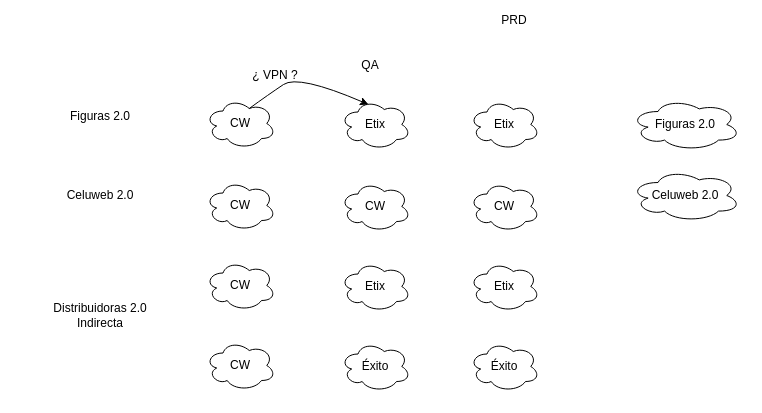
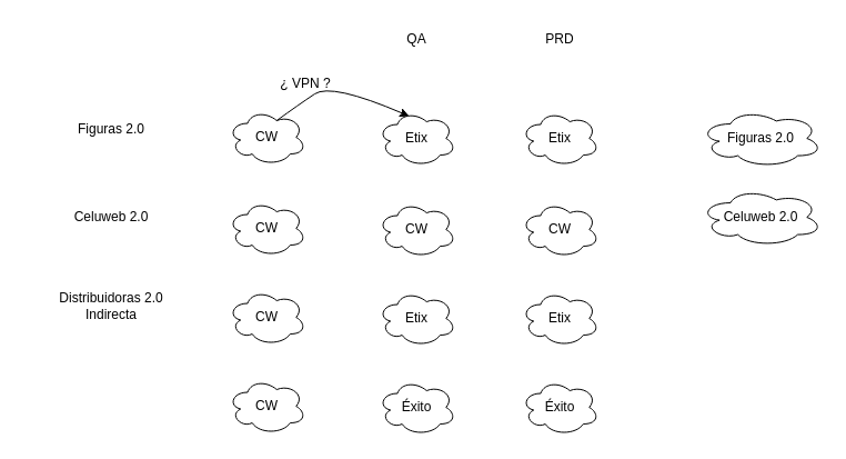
  <mxCell id="0" />
  <mxCell id="1" parent="0" />
  <mxCell id="2" value="Figuras 2.0" style="text;html=1;strokeColor=none;fillColor=none;align=center;verticalAlign=middle;whiteSpace=wrap;rounded=0;" parent="1" vertex="1"><mxGeometry x="20" y="101" width="160" height="30" as="geometry" /></mxCell>
  <mxCell id="3" value="Celuweb 2.0" style="text;html=1;strokeColor=none;fillColor=none;align=center;verticalAlign=middle;whiteSpace=wrap;rounded=0;" parent="1" vertex="1"><mxGeometry x="20" y="180" width="160" height="30" as="geometry" /></mxCell>
- <mxCell id="4" value="Distribuidoras 2.0&lt;br&gt;Indirecta" style="text;html=1;strokeColor=none;fillColor=none;align=center;verticalAlign=middle;whiteSpace=wrap;rounded=0;" parent="1" vertex="1"><mxGeometry x="20" y="300" width="160" height="30" as="geometry" /></mxCell>
+ <mxCell id="4" value="Distribuidoras 2.0&lt;br&gt;Indirecta" style="text;html=1;strokeColor=none;fillColor=none;align=center;verticalAlign=middle;whiteSpace=wrap;rounded=0;" parent="1" vertex="1"><mxGeometry x="20" y="260" width="160" height="30" as="geometry" /></mxCell>
  <mxCell id="5" value="CW" style="ellipse;shape=cloud;whiteSpace=wrap;html=1;" parent="1" vertex="1"><mxGeometry x="205" y="98" width="70" height="50" as="geometry" /></mxCell>
- <mxCell id="6" value="QA" style="text;html=1;strokeColor=none;fillColor=none;align=center;verticalAlign=middle;whiteSpace=wrap;rounded=0;" parent="1" vertex="1"><mxGeometry x="335" y="50" width="70" height="30" as="geometry" /></mxCell>
- <mxCell id="7" value="PRD" style="text;html=1;strokeColor=none;fillColor=none;align=center;verticalAlign=middle;whiteSpace=wrap;rounded=0;" parent="1" vertex="1"><mxGeometry x="479" y="5" width="70" height="30" as="geometry" /></mxCell>
+ <mxCell id="6" value="QA" style="text;html=1;strokeColor=none;fillColor=none;align=center;verticalAlign=middle;whiteSpace=wrap;rounded=0;" parent="1" vertex="1"><mxGeometry x="340" y="20" width="70" height="30" as="geometry" /></mxCell>
+ <mxCell id="7" value="PRD" style="text;html=1;strokeColor=none;fillColor=none;align=center;verticalAlign=middle;whiteSpace=wrap;rounded=0;" parent="1" vertex="1"><mxGeometry x="469" y="20" width="70" height="30" as="geometry" /></mxCell>
  <mxCell id="8" value="Etix" style="ellipse;shape=cloud;whiteSpace=wrap;html=1;" parent="1" vertex="1"><mxGeometry x="340" y="99" width="70" height="50" as="geometry" /></mxCell>
  <mxCell id="9" value="Etix" style="ellipse;shape=cloud;whiteSpace=wrap;html=1;" parent="1" vertex="1"><mxGeometry x="469" y="99" width="70" height="50" as="geometry" /></mxCell>
  <mxCell id="10" value="CW" style="ellipse;shape=cloud;whiteSpace=wrap;html=1;" parent="1" vertex="1"><mxGeometry x="205" y="180" width="70" height="50" as="geometry" /></mxCell>
  <mxCell id="11" value="CW" style="ellipse;shape=cloud;whiteSpace=wrap;html=1;" parent="1" vertex="1"><mxGeometry x="340" y="181" width="70" height="50" as="geometry" /></mxCell>
  <mxCell id="12" value="CW" style="ellipse;shape=cloud;whiteSpace=wrap;html=1;" parent="1" vertex="1"><mxGeometry x="469" y="181" width="70" height="50" as="geometry" /></mxCell>
  <mxCell id="13" value="CW" style="ellipse;shape=cloud;whiteSpace=wrap;html=1;" parent="1" vertex="1"><mxGeometry x="205" y="260" width="70" height="50" as="geometry" /></mxCell>
  <mxCell id="14" value="Etix" style="ellipse;shape=cloud;whiteSpace=wrap;html=1;" parent="1" vertex="1"><mxGeometry x="340" y="261" width="70" height="50" as="geometry" /></mxCell>
  <mxCell id="15" value="Etix" style="ellipse;shape=cloud;whiteSpace=wrap;html=1;" parent="1" vertex="1"><mxGeometry x="469" y="261" width="70" height="50" as="geometry" /></mxCell>
  <mxCell id="16" value="CW" style="ellipse;shape=cloud;whiteSpace=wrap;html=1;" parent="1" vertex="1"><mxGeometry x="205" y="340" width="70" height="50" as="geometry" /></mxCell>
  <mxCell id="17" value="Éxito" style="ellipse;shape=cloud;whiteSpace=wrap;html=1;" parent="1" vertex="1"><mxGeometry x="340" y="341" width="70" height="50" as="geometry" /></mxCell>
  <mxCell id="18" value="Éxito" style="ellipse;shape=cloud;whiteSpace=wrap;html=1;" parent="1" vertex="1"><mxGeometry x="469" y="341" width="70" height="50" as="geometry" /></mxCell>
  <mxCell id="19" value="" style="curved=1;endArrow=classic;html=1;rounded=0;entryX=0.4;entryY=0.1;entryDx=0;entryDy=0;entryPerimeter=0;exitX=0.625;exitY=0.2;exitDx=0;exitDy=0;exitPerimeter=0;" parent="1" source="5" target="8" edge="1"><mxGeometry width="50" height="50" relative="1" as="geometry"><mxPoint x="298" y="124" as="sourcePoint" /><mxPoint x="348" y="74" as="targetPoint" /><Array as="points"><mxPoint x="268" y="94" /><mxPoint x="298" y="74" /></Array></mxGeometry></mxCell>
  <mxCell id="20" value="¿ VPN ?" style="text;html=1;strokeColor=none;fillColor=none;align=center;verticalAlign=middle;whiteSpace=wrap;rounded=0;" parent="1" vertex="1"><mxGeometry x="240" y="60" width="70" height="30" as="geometry" /></mxCell>
  <mxCell id="21" value="Figuras 2.0" style="ellipse;shape=cloud;whiteSpace=wrap;html=1;" parent="1" vertex="1"><mxGeometry x="630" y="98" width="110" height="52" as="geometry" /></mxCell>
  <mxCell id="22" value="Celuweb 2.0" style="ellipse;shape=cloud;whiteSpace=wrap;html=1;" parent="1" vertex="1"><mxGeometry x="630" y="169" width="110" height="52" as="geometry" /></mxCell>
